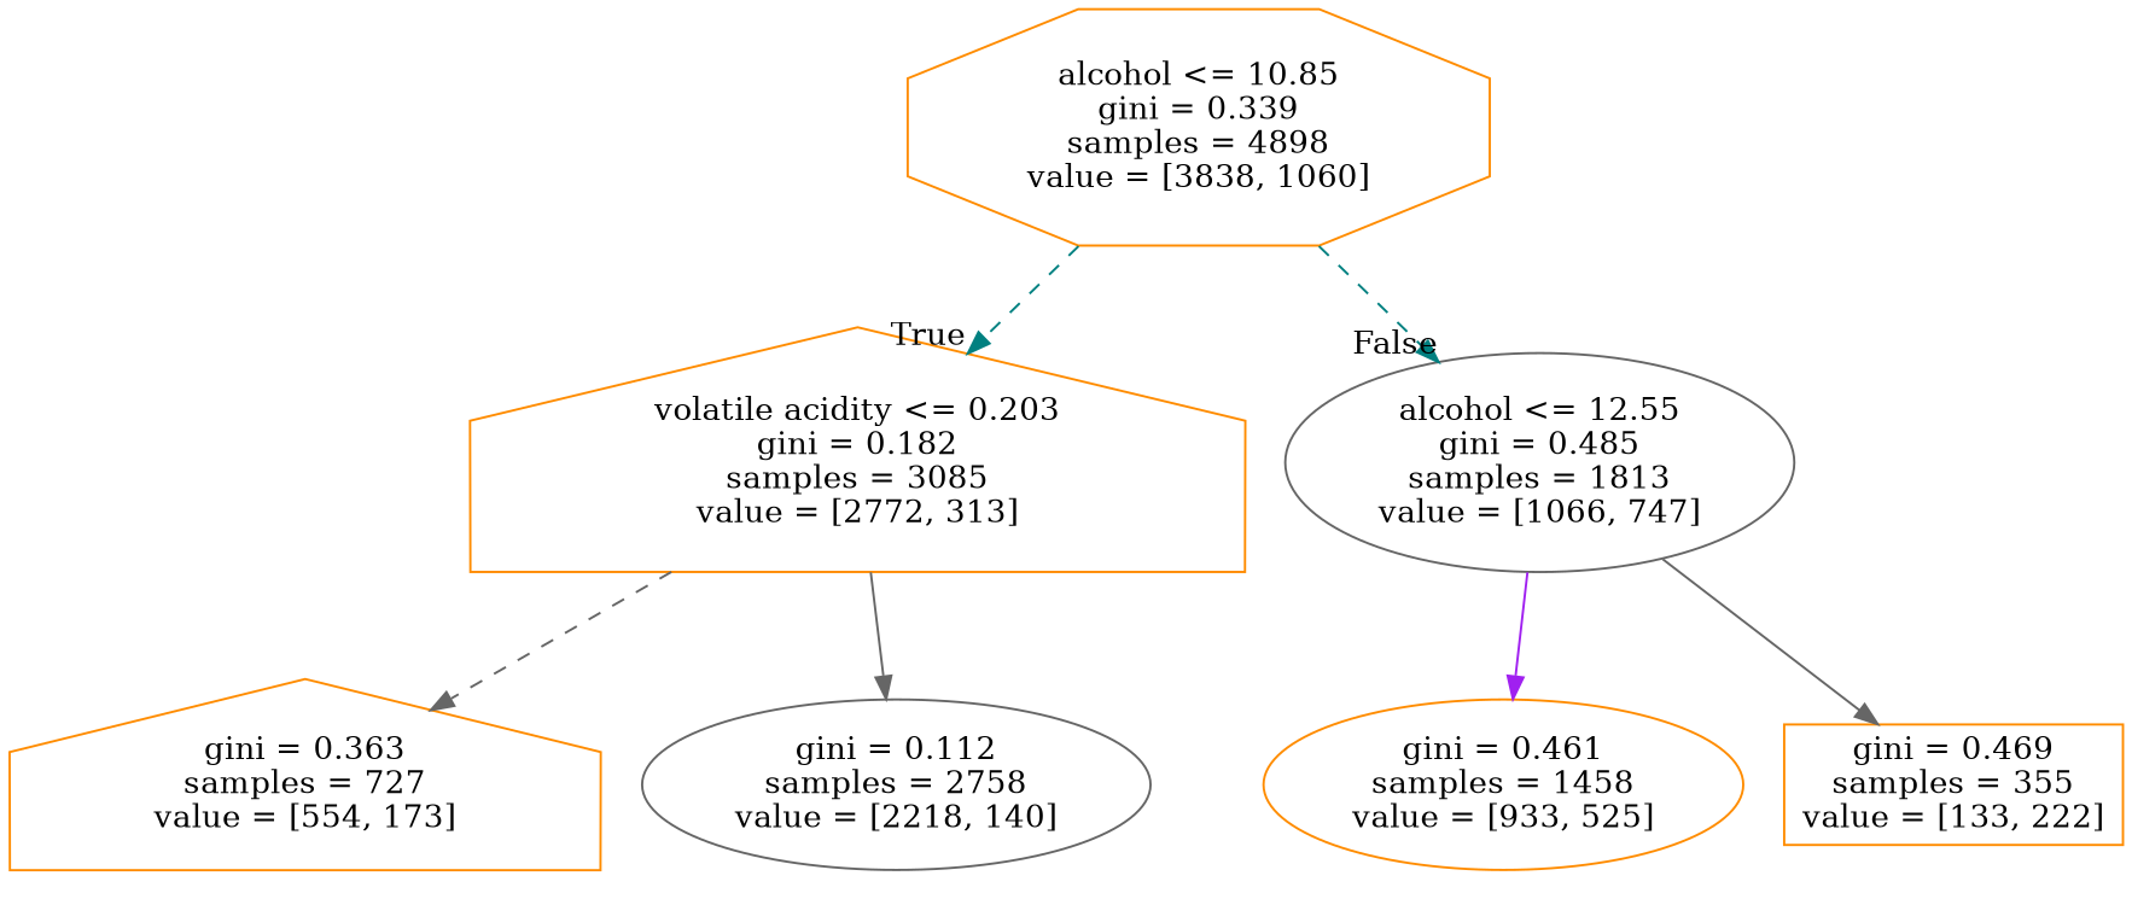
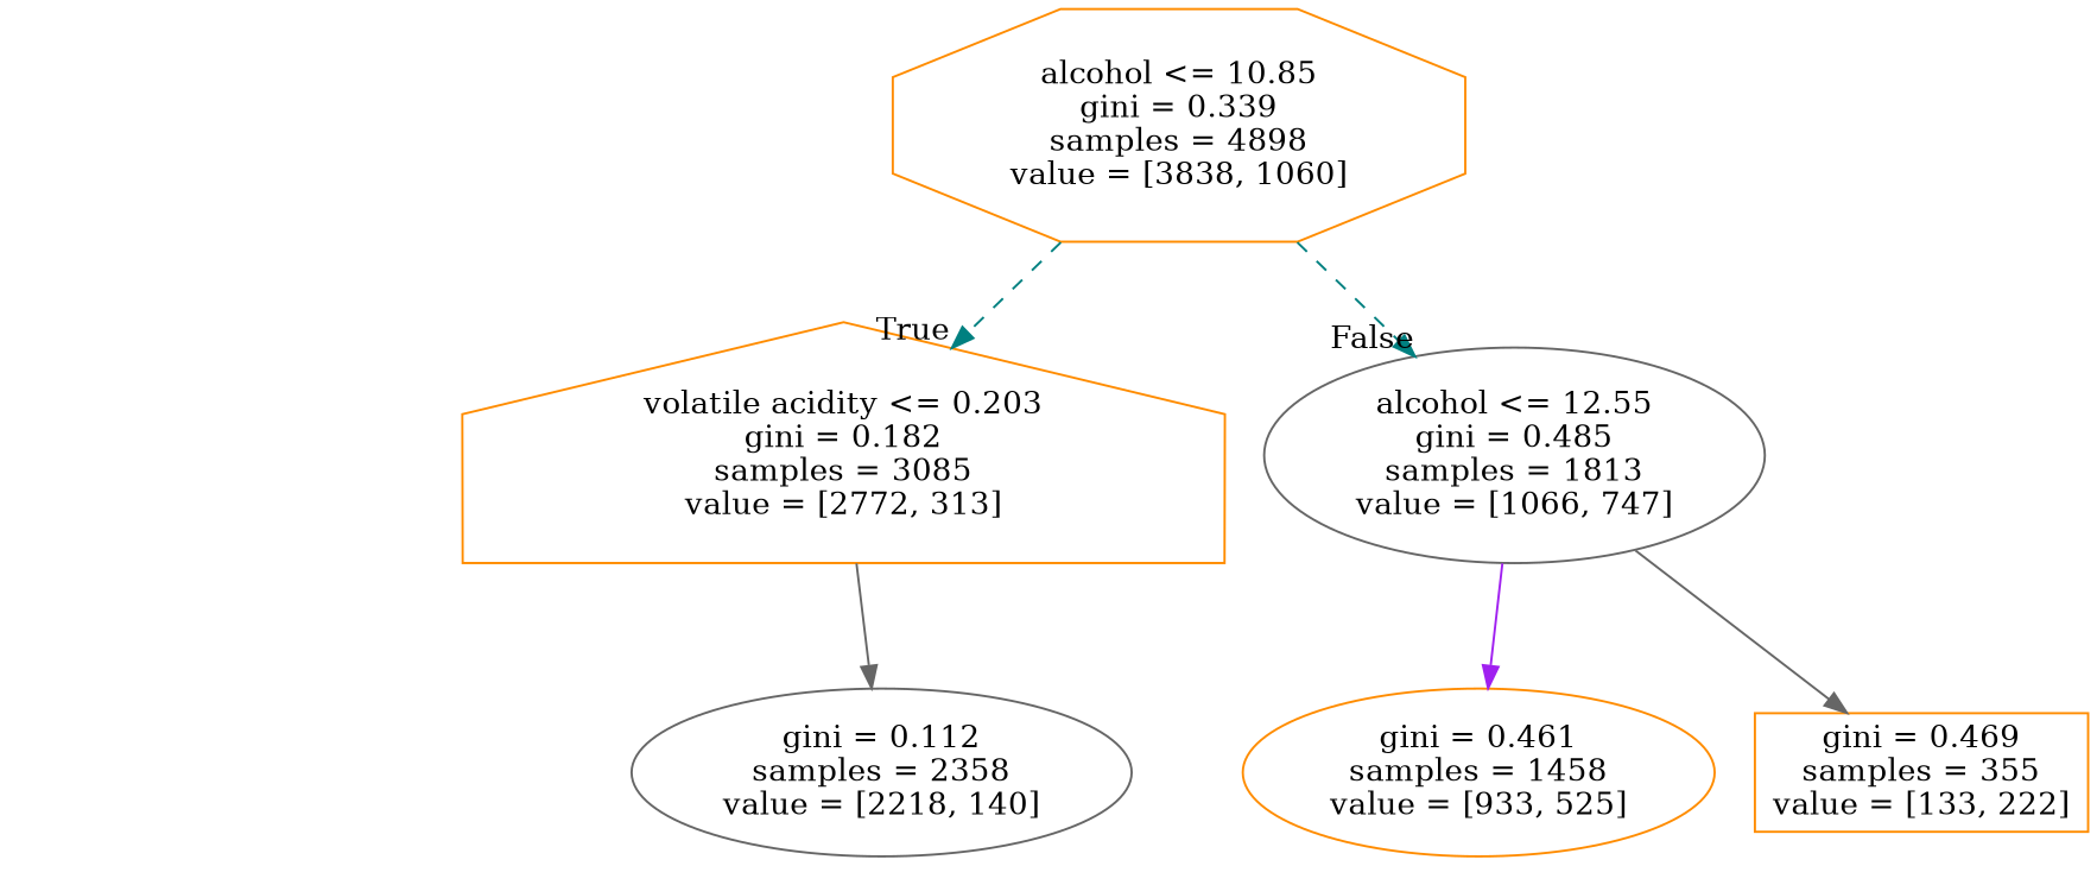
  digraph {
    node [color=darkorange shape=ellipse]
    edge [color=gray40 style=dashed]
    n1 [label="alcohol <= 10.85\ngini = 0.339\nsamples = 4898\nvalue = [3838, 1060]" shape=octagon]
    n2 [label="volatile acidity <= 0.203\ngini = 0.182\nsamples = 3085\nvalue = [2772, 313]" shape=house]
    n3 [color=gray40 label="alcohol <= 12.55\ngini = 0.485\nsamples = 1813\nvalue = [1066, 747]"]
-   n4 [label="gini = 0.363\nsamples = 727\nvalue = [554, 173]" shape=house]
-   n5 [color=gray40 label="gini = 0.112\nsamples = 2758\nvalue = [2218, 140]"]
+   n5 [color=gray40 label="gini = 0.112\nsamples = 2358\nvalue = [2218, 140]"]
    n6 [label="gini = 0.461\nsamples = 1458\nvalue = [933, 525]"]
    n7 [label="gini = 0.469\nsamples = 355\nvalue = [133, 222]" shape=box]
    n1 -> n2 [color=teal headlabel=True labelangle=45 labeldistance=2.5]
    n1 -> n3 [color=teal headlabel=False labelangle=-45 labeldistance=2.5]
-   n2 -> n4
    n2 -> n5 [style=solid]
    n3 -> n6 [color=purple style=solid]
    n3 -> n7 [style=solid]
  }
